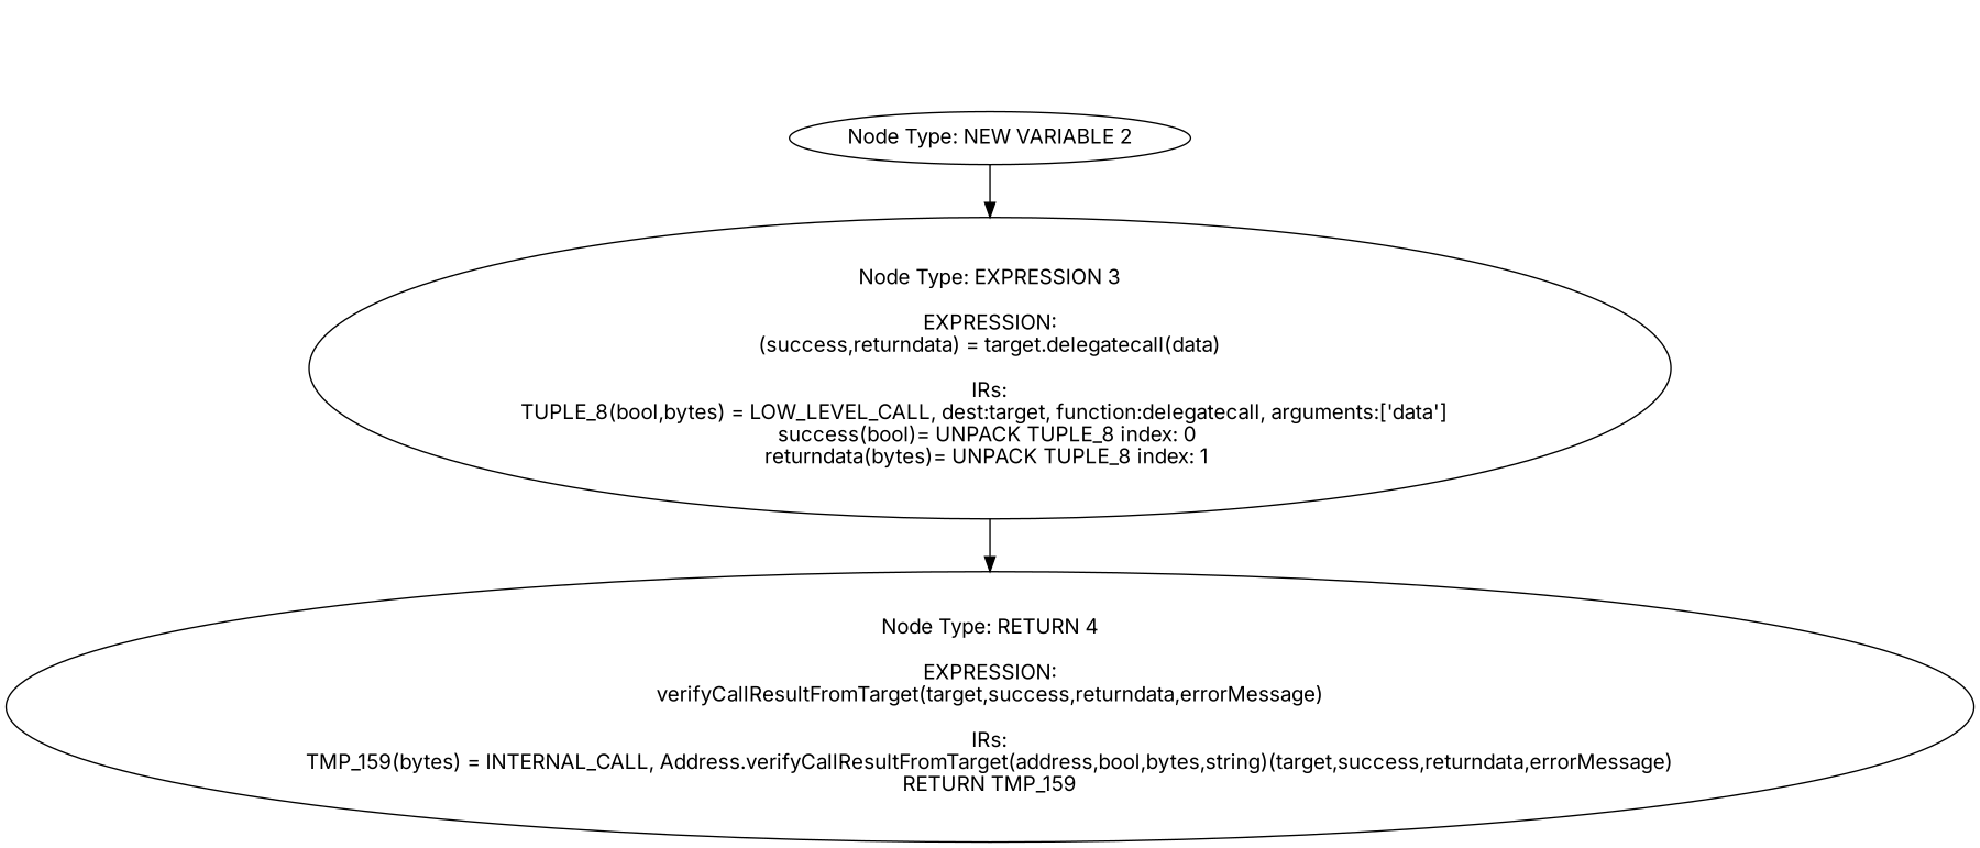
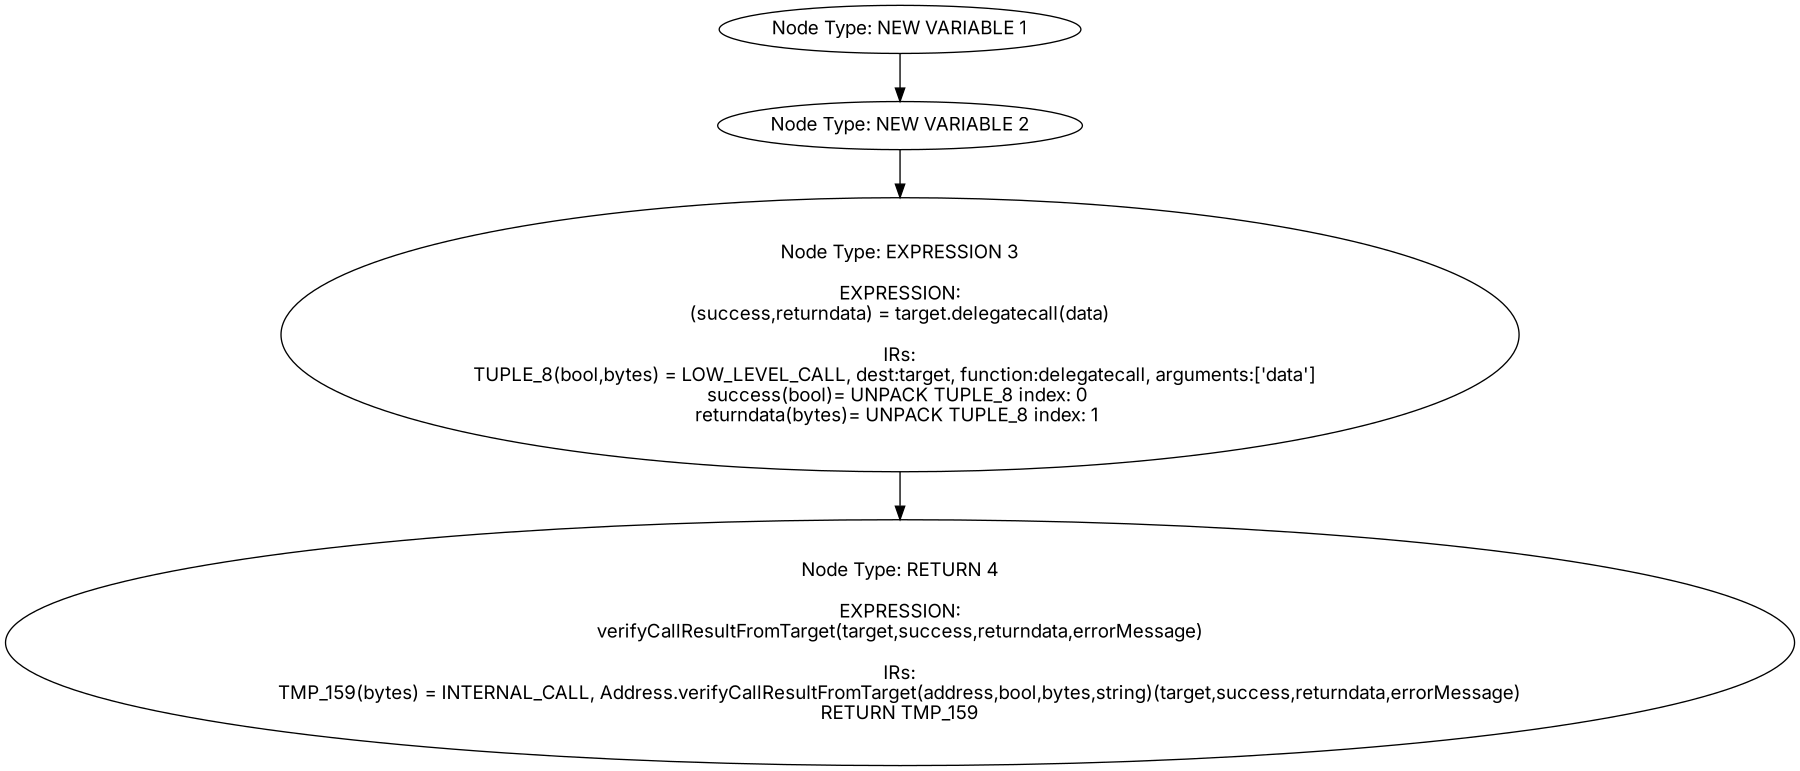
  digraph {
    fontname=Inter
    node [fontname=Inter]
    edge [fontname=Inter]
+   n1 [label="Node Type: NEW VARIABLE 1\n"]
    n2 [label="Node Type: NEW VARIABLE 2\n"]
    n3 [label="Node Type: EXPRESSION 3\n\nEXPRESSION:\n(success,returndata) = target.delegatecall(data)\n\nIRs:\nTUPLE_8(bool,bytes) = LOW_LEVEL_CALL, dest:target, function:delegatecall, arguments:['data']  \nsuccess(bool)= UNPACK TUPLE_8 index: 0 \nreturndata(bytes)= UNPACK TUPLE_8 index: 1 "]
    n4 [label="Node Type: RETURN 4\n\nEXPRESSION:\nverifyCallResultFromTarget(target,success,returndata,errorMessage)\n\nIRs:\nTMP_159(bytes) = INTERNAL_CALL, Address.verifyCallResultFromTarget(address,bool,bytes,string)(target,success,returndata,errorMessage)\nRETURN TMP_159"]
+   n1 -> n2
    n2 -> n3
    n3 -> n4
  }
